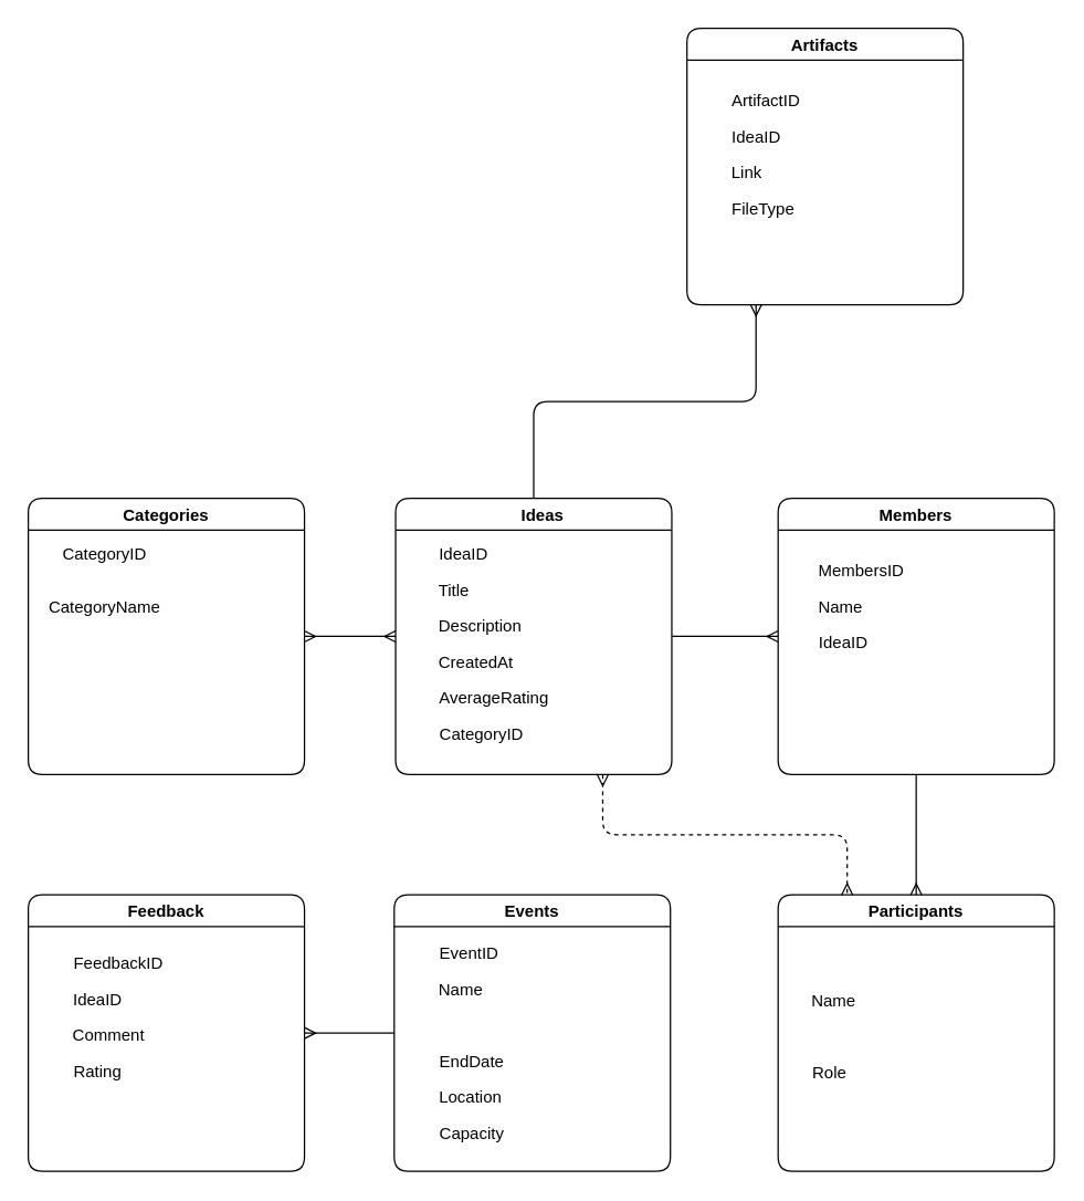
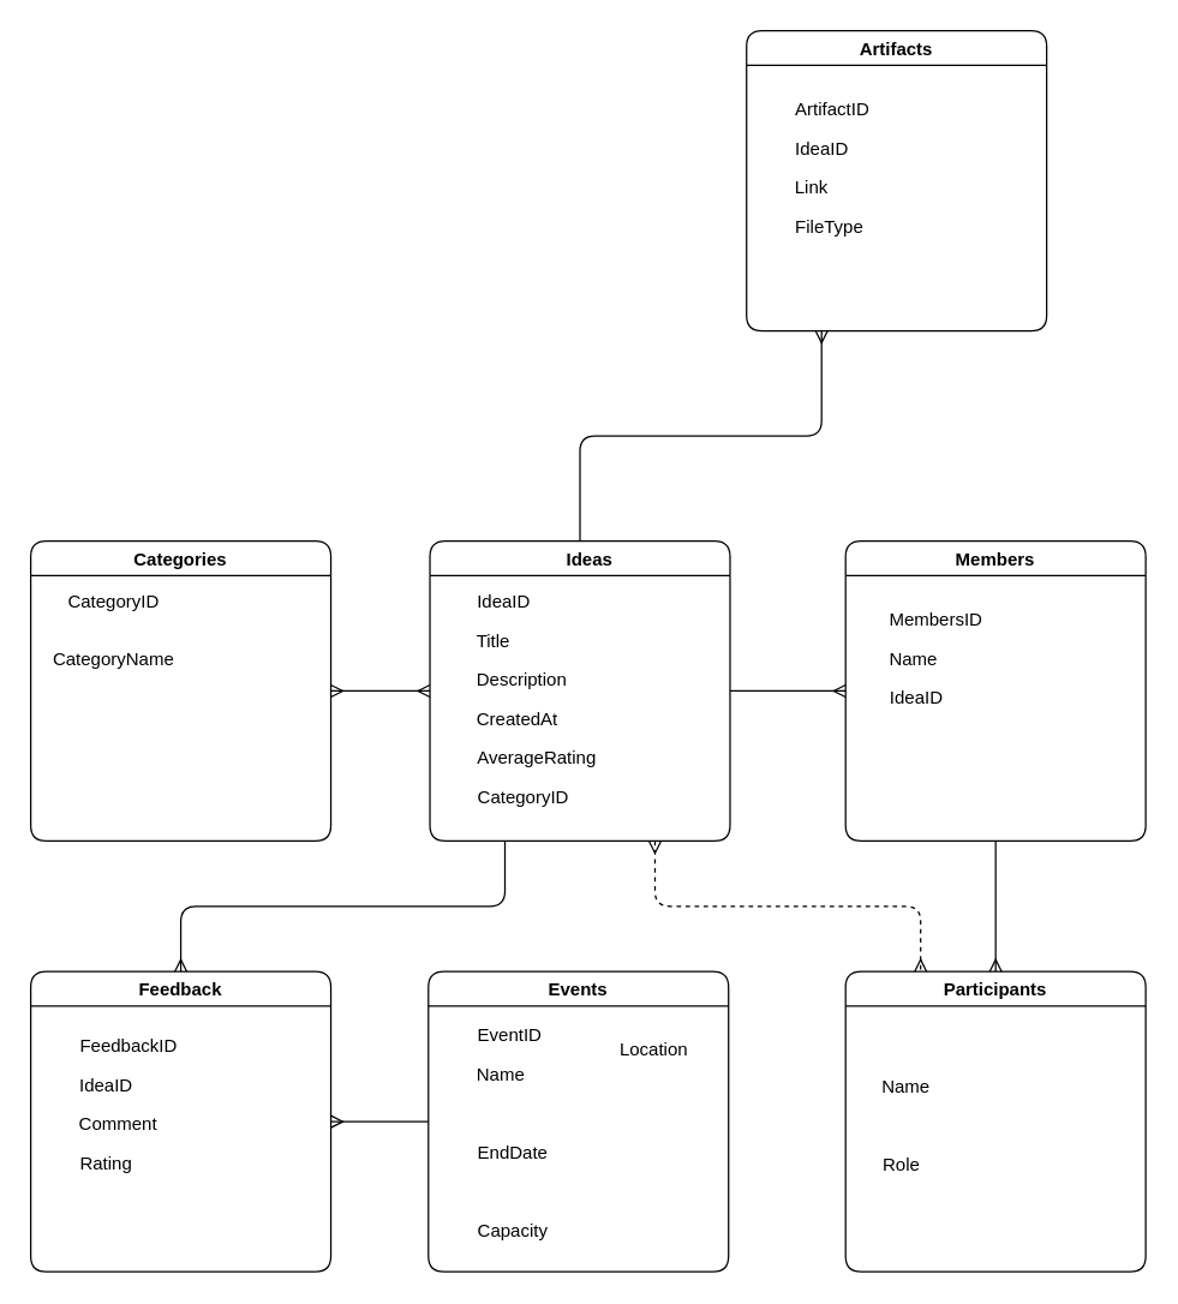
  <mxCell id="0" />
  <mxCell id="1" parent="0" />
  <mxCell id="2" value="Participants" style="swimlane;rounded=1;" vertex="1" parent="1"><mxGeometry x="563" y="647" width="200" height="200" as="geometry" /></mxCell>
  <mxCell id="3" value="Name" style="text;html=1;align=center;verticalAlign=middle;resizable=0;points=[];autosize=1;strokeColor=none;fillColor=none;rounded=1;" vertex="1" parent="2"><mxGeometry x="15" y="64" width="50" height="26" as="geometry" /></mxCell>
  <mxCell id="4" value="Role" style="text;html=1;align=center;verticalAlign=middle;resizable=0;points=[];autosize=1;strokeColor=none;fillColor=none;rounded=1;" vertex="1" parent="2"><mxGeometry x="15" y="116" width="43" height="26" as="geometry" /></mxCell>
  <mxCell id="5" value="Artifacts" style="swimlane;startSize=23;rounded=1;" vertex="1" parent="1"><mxGeometry x="497" y="20" width="200" height="200" as="geometry" /></mxCell>
  <mxCell id="6" value="ArtifactID" style="text;html=1;align=center;verticalAlign=middle;resizable=0;points=[];autosize=1;strokeColor=none;fillColor=none;rounded=1;" vertex="1" parent="5"><mxGeometry x="23" y="40" width="67" height="26" as="geometry" /></mxCell>
  <mxCell id="7" value="IdeaID" style="text;html=1;align=center;verticalAlign=middle;resizable=0;points=[];autosize=1;strokeColor=none;fillColor=none;rounded=1;" vertex="1" parent="5"><mxGeometry x="23" y="66" width="53" height="26" as="geometry" /></mxCell>
  <mxCell id="8" value="Link" style="text;html=1;align=center;verticalAlign=middle;resizable=0;points=[];autosize=1;strokeColor=none;fillColor=none;rounded=1;" vertex="1" parent="5"><mxGeometry x="23" y="92" width="40" height="26" as="geometry" /></mxCell>
  <mxCell id="9" value="FileType" style="text;html=1;align=center;verticalAlign=middle;resizable=0;points=[];autosize=1;strokeColor=none;fillColor=none;rounded=1;" vertex="1" parent="5"><mxGeometry x="23" y="118" width="63" height="26" as="geometry" /></mxCell>
  <mxCell id="10" style="edgeStyle=orthogonalEdgeStyle;rounded=1;orthogonalLoop=1;jettySize=auto;html=1;exitX=0;exitY=0.5;exitDx=0;exitDy=0;entryX=1;entryY=0.5;entryDx=0;entryDy=0;endArrow=ERmany;endFill=0;" edge="1" parent="1" source="11" target="17"><mxGeometry relative="1" as="geometry" /></mxCell>
  <mxCell id="11" value="Events" style="swimlane;startSize=23;rounded=1;" vertex="1" parent="1"><mxGeometry x="285" y="647" width="200" height="200" as="geometry" /></mxCell>
  <mxCell id="12" value="EventID" style="text;html=1;align=center;verticalAlign=middle;resizable=0;points=[];autosize=1;strokeColor=none;fillColor=none;rounded=1;" vertex="1" parent="11"><mxGeometry x="23" y="30" width="61" height="26" as="geometry" /></mxCell>
  <mxCell id="13" value="Name" style="text;html=1;align=center;verticalAlign=middle;resizable=0;points=[];autosize=1;strokeColor=none;fillColor=none;rounded=1;" vertex="1" parent="11"><mxGeometry x="23" y="56" width="50" height="26" as="geometry" /></mxCell>
  <mxCell id="14" value="EndDate" style="text;html=1;align=center;verticalAlign=middle;resizable=0;points=[];autosize=1;strokeColor=none;fillColor=none;rounded=1;" vertex="1" parent="11"><mxGeometry x="23" y="108" width="65" height="26" as="geometry" /></mxCell>
- <mxCell id="15" value="Location" style="text;html=1;align=center;verticalAlign=middle;resizable=0;points=[];autosize=1;strokeColor=none;fillColor=none;rounded=1;" vertex="1" parent="11"><mxGeometry x="23" y="134" width="63" height="26" as="geometry" /></mxCell>
+ <mxCell id="15" value="Location" style="text;html=1;align=center;verticalAlign=middle;resizable=0;points=[];autosize=1;strokeColor=none;fillColor=none;rounded=1;" vertex="1" parent="11"><mxGeometry x="118" y="39" width="63" height="26" as="geometry" /></mxCell>
  <mxCell id="16" value="Capacity" style="text;html=1;align=center;verticalAlign=middle;resizable=0;points=[];autosize=1;strokeColor=none;fillColor=none;rounded=1;" vertex="1" parent="11"><mxGeometry x="23" y="160" width="65" height="26" as="geometry" /></mxCell>
  <mxCell id="17" value="Feedback" style="swimlane;rounded=1;" vertex="1" parent="1"><mxGeometry x="20" y="647" width="200" height="200" as="geometry" /></mxCell>
  <mxCell id="18" value="FeedbackID" style="text;html=1;align=center;verticalAlign=middle;resizable=0;points=[];autosize=1;strokeColor=none;fillColor=none;rounded=1;" vertex="1" parent="17"><mxGeometry x="23" y="37" width="83" height="26" as="geometry" /></mxCell>
  <mxCell id="19" value="IdeaID" style="text;html=1;align=center;verticalAlign=middle;resizable=0;points=[];autosize=1;strokeColor=none;fillColor=none;rounded=1;" vertex="1" parent="17"><mxGeometry x="23" y="63" width="53" height="26" as="geometry" /></mxCell>
  <mxCell id="20" value="Comment" style="text;html=1;align=center;verticalAlign=middle;resizable=0;points=[];autosize=1;strokeColor=none;fillColor=none;rounded=1;" vertex="1" parent="17"><mxGeometry x="23" y="89" width="70" height="26" as="geometry" /></mxCell>
  <mxCell id="21" value="Rating" style="text;html=1;align=center;verticalAlign=middle;resizable=0;points=[];autosize=1;strokeColor=none;fillColor=none;rounded=1;" vertex="1" parent="17"><mxGeometry x="23" y="115" width="53" height="26" as="geometry" /></mxCell>
  <mxCell id="22" style="edgeStyle=orthogonalEdgeStyle;rounded=1;orthogonalLoop=1;jettySize=auto;html=1;exitX=0.5;exitY=1;exitDx=0;exitDy=0;entryX=0.5;entryY=0;entryDx=0;entryDy=0;endArrow=ERmany;endFill=0;" edge="1" parent="1" source="23" target="2"><mxGeometry relative="1" as="geometry" /></mxCell>
  <mxCell id="23" value="Members" style="swimlane;rounded=1;" vertex="1" parent="1"><mxGeometry x="563" y="360" width="200" height="200" as="geometry" /></mxCell>
  <mxCell id="24" value="MembersID" style="text;html=1;align=center;verticalAlign=middle;resizable=0;points=[];autosize=1;strokeColor=none;fillColor=none;rounded=1;" vertex="1" parent="23"><mxGeometry x="20" y="40" width="80" height="26" as="geometry" /></mxCell>
  <mxCell id="25" value="Name" style="text;html=1;align=center;verticalAlign=middle;resizable=0;points=[];autosize=1;strokeColor=none;fillColor=none;rounded=1;" vertex="1" parent="23"><mxGeometry x="20" y="66" width="50" height="26" as="geometry" /></mxCell>
  <mxCell id="26" value="IdeaID" style="text;html=1;align=center;verticalAlign=middle;resizable=0;points=[];autosize=1;strokeColor=none;fillColor=none;rounded=1;" vertex="1" parent="23"><mxGeometry x="20" y="92" width="53" height="26" as="geometry" /></mxCell>
  <mxCell id="27" style="edgeStyle=orthogonalEdgeStyle;rounded=1;orthogonalLoop=1;jettySize=auto;html=1;exitX=1;exitY=0.5;exitDx=0;exitDy=0;entryX=0;entryY=0.5;entryDx=0;entryDy=0;endArrow=ERmany;endFill=0;" edge="1" parent="1" source="31" target="23"><mxGeometry relative="1" as="geometry" /></mxCell>
+ <mxCell id="28" style="edgeStyle=orthogonalEdgeStyle;rounded=1;orthogonalLoop=1;jettySize=auto;html=1;exitX=0.25;exitY=1;exitDx=0;exitDy=0;endArrow=ERmany;endFill=0;" edge="1" parent="1" source="31" target="17"><mxGeometry relative="1" as="geometry" /></mxCell>
  <mxCell id="29" style="edgeStyle=orthogonalEdgeStyle;rounded=1;orthogonalLoop=1;jettySize=auto;html=1;exitX=0.5;exitY=0;exitDx=0;exitDy=0;entryX=0.25;entryY=1;entryDx=0;entryDy=0;endArrow=ERmany;endFill=0;" edge="1" parent="1" source="31" target="5"><mxGeometry relative="1" as="geometry" /></mxCell>
  <mxCell id="30" style="edgeStyle=orthogonalEdgeStyle;rounded=1;orthogonalLoop=1;jettySize=auto;html=1;exitX=0.75;exitY=1;exitDx=0;exitDy=0;entryX=0.25;entryY=0;entryDx=0;entryDy=0;startArrow=ERmany;startFill=0;endArrow=ERmany;endFill=0;dashed=1;" edge="1" parent="1" source="31" target="2"><mxGeometry relative="1" as="geometry" /></mxCell>
  <mxCell id="31" value="    Ideas" style="swimlane;rounded=1;" vertex="1" parent="1"><mxGeometry x="286" y="360" width="200" height="200" as="geometry" /></mxCell>
  <mxCell id="32" value="IdeaID" style="text;html=1;align=center;verticalAlign=middle;resizable=0;points=[];autosize=1;strokeColor=none;fillColor=none;rounded=1;" vertex="1" parent="31"><mxGeometry x="22" y="28" width="53" height="26" as="geometry" /></mxCell>
  <mxCell id="33" value="Title" style="text;html=1;align=center;verticalAlign=middle;resizable=0;points=[];autosize=1;strokeColor=none;fillColor=none;rounded=1;" vertex="1" parent="31"><mxGeometry x="22" y="54" width="40" height="26" as="geometry" /></mxCell>
  <mxCell id="34" value="Description" style="text;html=1;align=center;verticalAlign=middle;resizable=0;points=[];autosize=1;strokeColor=none;fillColor=none;rounded=1;" vertex="1" parent="31"><mxGeometry x="22" y="80" width="78" height="26" as="geometry" /></mxCell>
  <mxCell id="35" value="CreatedAt" style="text;html=1;align=center;verticalAlign=middle;resizable=0;points=[];autosize=1;strokeColor=none;fillColor=none;rounded=1;" vertex="1" parent="31"><mxGeometry x="22" y="106" width="72" height="26" as="geometry" /></mxCell>
  <mxCell id="36" value="AverageRating" style="text;html=1;align=center;verticalAlign=middle;resizable=0;points=[];autosize=1;strokeColor=none;fillColor=none;rounded=1;" vertex="1" parent="31"><mxGeometry x="22" y="132" width="97" height="26" as="geometry" /></mxCell>
  <mxCell id="37" value="CategoryID" style="text;html=1;align=center;verticalAlign=middle;resizable=0;points=[];autosize=1;strokeColor=none;fillColor=none;rounded=1;" vertex="1" parent="31"><mxGeometry x="22" y="158" width="79" height="26" as="geometry" /></mxCell>
  <mxCell id="38" style="edgeStyle=orthogonalEdgeStyle;rounded=1;orthogonalLoop=1;jettySize=auto;html=1;exitX=1;exitY=0.5;exitDx=0;exitDy=0;entryX=0;entryY=0.5;entryDx=0;entryDy=0;endArrow=ERmany;endFill=0;startArrow=ERmany;startFill=0;" edge="1" parent="1" source="39" target="31"><mxGeometry relative="1" as="geometry" /></mxCell>
  <mxCell id="39" value="Categories" style="swimlane;rounded=1;" vertex="1" parent="1"><mxGeometry x="20" y="360" width="200" height="200" as="geometry" /></mxCell>
  <mxCell id="40" value="CategoryID" style="text;html=1;align=center;verticalAlign=middle;resizable=0;points=[];autosize=1;strokeColor=none;fillColor=none;rounded=1;" vertex="1" parent="39"><mxGeometry x="15" y="28" width="79" height="26" as="geometry" /></mxCell>
  <mxCell id="41" value="CategoryName" style="text;html=1;align=center;verticalAlign=middle;resizable=0;points=[];autosize=1;strokeColor=none;fillColor=none;rounded=1;" vertex="1" parent="39"><mxGeometry x="5" y="66" width="99" height="26" as="geometry" /></mxCell>
